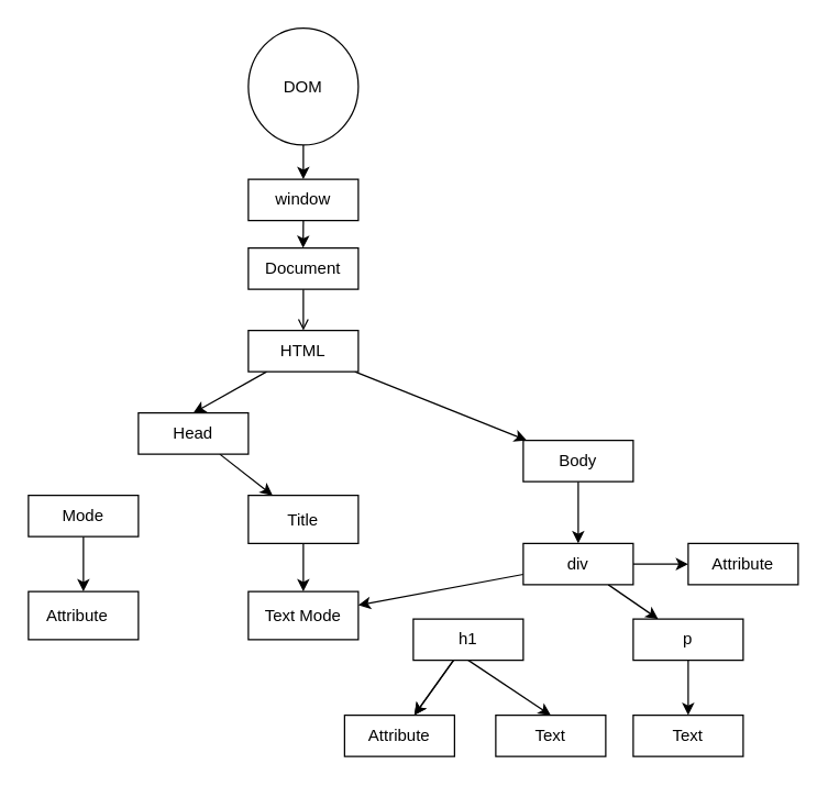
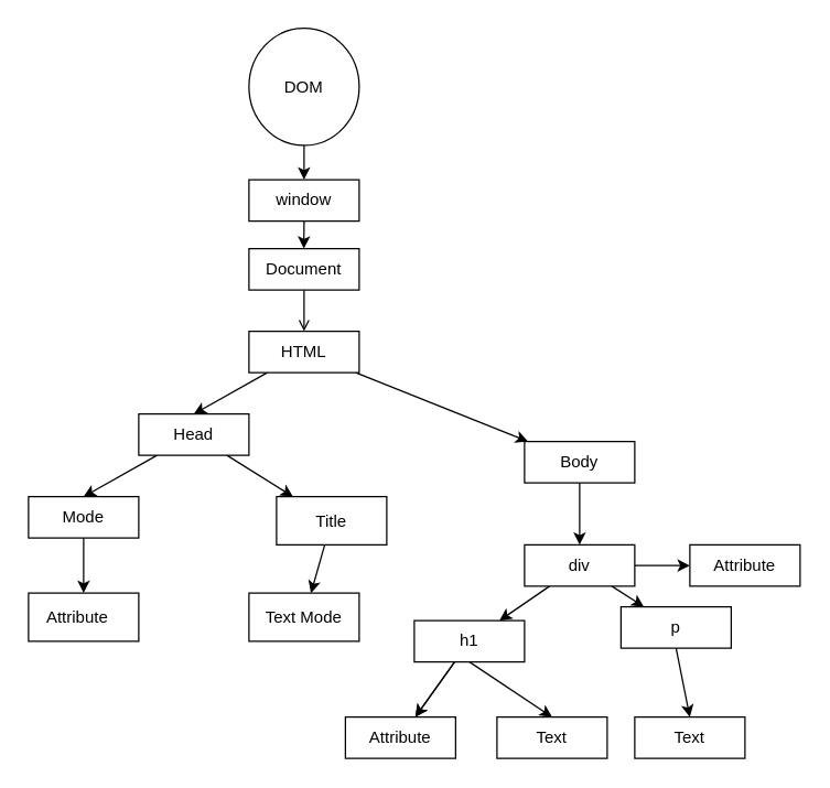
  <mxCell id="0" />
  <mxCell id="1" parent="0" />
  <mxCell id="2" style="edgeStyle=none;html=1;exitX=0.5;exitY=1;exitDx=0;exitDy=0;" edge="1" parent="1" source="3"><mxGeometry relative="1" as="geometry"><mxPoint x="219.857" y="180" as="targetPoint" /></mxGeometry></mxCell>
  <mxCell id="3" value="window" style="rounded=0;whiteSpace=wrap;html=1;" vertex="1" parent="1"><mxGeometry x="180" y="130" width="80" height="30" as="geometry" /></mxCell>
  <mxCell id="4" value="" style="edgeStyle=none;html=1;entryX=0.5;entryY=0;entryDx=0;entryDy=0;" edge="1" parent="1" source="6" target="11"><mxGeometry relative="1" as="geometry"><mxPoint x="140" y="370" as="targetPoint" /></mxGeometry></mxCell>
  <mxCell id="5" value="" style="edgeStyle=none;html=1;" edge="1" parent="1" source="6" target="19"><mxGeometry relative="1" as="geometry" /></mxCell>
  <mxCell id="6" value="HTML" style="whiteSpace=wrap;html=1;" vertex="1" parent="1"><mxGeometry x="180" y="240" width="80" height="30" as="geometry" /></mxCell>
  <mxCell id="7" value="" style="edgeStyle=none;html=1;endArrow=open;" edge="1" parent="1" source="8" target="6"><mxGeometry relative="1" as="geometry" /></mxCell>
  <mxCell id="8" value="Document" style="whiteSpace=wrap;html=1;" vertex="1" parent="1"><mxGeometry x="180" y="180" width="80" height="30" as="geometry" /></mxCell>
+ <mxCell id="9" value="" style="edgeStyle=none;html=1;entryX=0.5;entryY=0;entryDx=0;entryDy=0;" edge="1" parent="1" source="11" target="13"><mxGeometry relative="1" as="geometry"><mxPoint x="140" y="465" as="targetPoint" /></mxGeometry></mxCell>
  <mxCell id="10" value="" style="edgeStyle=none;html=1;" edge="1" parent="1" source="11" target="15"><mxGeometry relative="1" as="geometry" /></mxCell>
  <mxCell id="11" value="Head" style="whiteSpace=wrap;html=1;" vertex="1" parent="1"><mxGeometry x="100" y="300" width="80" height="30" as="geometry" /></mxCell>
  <mxCell id="12" value="" style="edgeStyle=none;html=1;" edge="1" parent="1" source="13" target="16"><mxGeometry relative="1" as="geometry" /></mxCell>
  <mxCell id="13" value="Mode" style="whiteSpace=wrap;html=1;" vertex="1" parent="1"><mxGeometry x="20" y="360" width="80" height="30" as="geometry" /></mxCell>
  <mxCell id="14" value="" style="edgeStyle=none;html=1;" edge="1" parent="1" source="15" target="17"><mxGeometry relative="1" as="geometry" /></mxCell>
- <mxCell id="15" value="Title" style="whiteSpace=wrap;html=1;" vertex="1" parent="1"><mxGeometry x="180" y="360" width="80" height="35" as="geometry" /></mxCell>
+ <mxCell id="15" value="Title" style="whiteSpace=wrap;html=1;" vertex="1" parent="1"><mxGeometry x="200" y="360" width="80" height="35" as="geometry" /></mxCell>
  <mxCell id="16" value="Attribute&lt;span style=&quot;white-space: pre;&quot;&gt;&#09;&lt;/span&gt;" style="whiteSpace=wrap;html=1;" vertex="1" parent="1"><mxGeometry x="20" y="430" width="80" height="35" as="geometry" /></mxCell>
  <mxCell id="17" value="Text Mode" style="whiteSpace=wrap;html=1;" vertex="1" parent="1"><mxGeometry x="180" y="430" width="80" height="35" as="geometry" /></mxCell>
  <mxCell id="18" value="" style="edgeStyle=none;html=1;" edge="1" parent="1" source="19" target="23"><mxGeometry relative="1" as="geometry" /></mxCell>
  <mxCell id="19" value="Body" style="whiteSpace=wrap;html=1;" vertex="1" parent="1"><mxGeometry x="380" y="320" width="80" height="30" as="geometry" /></mxCell>
  <mxCell id="20" value="" style="edgeStyle=none;html=1;" edge="1" parent="1" source="23" target="24"><mxGeometry relative="1" as="geometry" /></mxCell>
- <mxCell id="21" value="" style="edgeStyle=none;html=1;" edge="1" parent="1" source="23" target="17"><mxGeometry relative="1" as="geometry" /></mxCell>
+ <mxCell id="21" value="" style="edgeStyle=none;html=1;" edge="1" parent="1" source="23" target="28"><mxGeometry relative="1" as="geometry" /></mxCell>
  <mxCell id="22" value="" style="edgeStyle=none;html=1;" edge="1" parent="1" source="23" target="30"><mxGeometry relative="1" as="geometry" /></mxCell>
  <mxCell id="23" value="div" style="whiteSpace=wrap;html=1;" vertex="1" parent="1"><mxGeometry x="380" y="395" width="80" height="30" as="geometry" /></mxCell>
  <mxCell id="24" value="Attribute" style="whiteSpace=wrap;html=1;" vertex="1" parent="1"><mxGeometry x="500" y="395" width="80" height="30" as="geometry" /></mxCell>
  <mxCell id="25" value="" style="edgeStyle=none;html=1;" edge="1" parent="1" source="28" target="31"><mxGeometry relative="1" as="geometry" /></mxCell>
  <mxCell id="26" value="" style="edgeStyle=none;html=1;" edge="1" parent="1" source="28" target="31"><mxGeometry relative="1" as="geometry" /></mxCell>
  <mxCell id="27" style="edgeStyle=none;html=1;exitX=0.5;exitY=1;exitDx=0;exitDy=0;entryX=0.5;entryY=0;entryDx=0;entryDy=0;" edge="1" parent="1" source="28" target="32"><mxGeometry relative="1" as="geometry" /></mxCell>
  <mxCell id="28" value="h1" style="whiteSpace=wrap;html=1;" vertex="1" parent="1"><mxGeometry x="300" y="450" width="80" height="30" as="geometry" /></mxCell>
  <mxCell id="29" style="edgeStyle=none;html=1;exitX=0.5;exitY=1;exitDx=0;exitDy=0;entryX=0.5;entryY=0;entryDx=0;entryDy=0;" edge="1" parent="1" source="30" target="33"><mxGeometry relative="1" as="geometry" /></mxCell>
- <mxCell id="30" value="p" style="whiteSpace=wrap;html=1;" vertex="1" parent="1"><mxGeometry x="460" y="450" width="80" height="30" as="geometry" /></mxCell>
+ <mxCell id="30" value="p" style="whiteSpace=wrap;html=1;" vertex="1" parent="1"><mxGeometry x="450" y="440" width="80" height="30" as="geometry" /></mxCell>
  <mxCell id="31" value="Attribute" style="whiteSpace=wrap;html=1;" vertex="1" parent="1"><mxGeometry x="250" y="520" width="80" height="30" as="geometry" /></mxCell>
  <mxCell id="32" value="Text" style="whiteSpace=wrap;html=1;" vertex="1" parent="1"><mxGeometry x="360" y="520" width="80" height="30" as="geometry" /></mxCell>
  <mxCell id="33" value="Text" style="whiteSpace=wrap;html=1;" vertex="1" parent="1"><mxGeometry x="460" y="520" width="80" height="30" as="geometry" /></mxCell>
  <mxCell id="34" style="edgeStyle=none;html=1;exitX=0.5;exitY=1;exitDx=0;exitDy=0;" edge="1" parent="1" source="35"><mxGeometry relative="1" as="geometry"><mxPoint x="220" y="130" as="targetPoint" /></mxGeometry></mxCell>
  <mxCell id="35" value="DOM" style="ellipse;whiteSpace=wrap;html=1;" vertex="1" parent="1"><mxGeometry x="180" y="20" width="80" height="85" as="geometry" /></mxCell>
